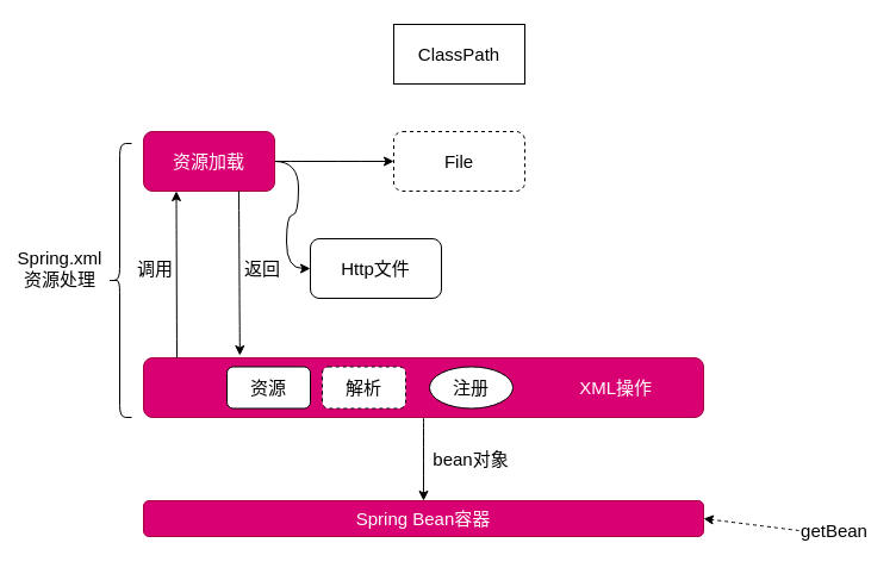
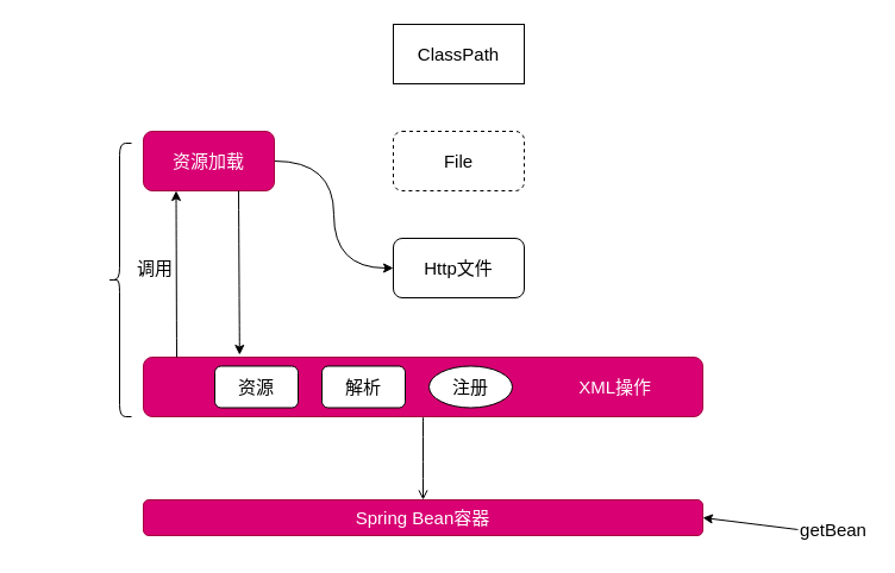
  <mxCell id="0" />
  <mxCell id="1" parent="0" />
  <mxCell id="2" style="edgeStyle=orthogonalEdgeStyle;curved=1;orthogonalLoop=1;jettySize=auto;html=1;entryX=0;entryY=0.5;entryDx=0;entryDy=0;fontSize=15;strokeColor=default;" edge="1" parent="1" source="4" target="7"><mxGeometry relative="1" as="geometry" /></mxCell>
- <mxCell id="3" style="edgeStyle=orthogonalEdgeStyle;curved=1;orthogonalLoop=1;jettySize=auto;html=1;entryX=0;entryY=0.5;entryDx=0;entryDy=0;fontSize=15;strokeColor=default;" edge="1" parent="1" source="4" target="6"><mxGeometry relative="1" as="geometry" /></mxCell>
  <mxCell id="4" value="&lt;font style=&quot;font-size: 15px&quot;&gt;资源加载&lt;/font&gt;" style="rounded=1;whiteSpace=wrap;html=1;fillColor=#d80073;fontColor=#ffffff;strokeColor=#A50040;" vertex="1" parent="1"><mxGeometry x="120" y="110" width="110" height="50" as="geometry" /></mxCell>
  <mxCell id="5" value="&lt;font style=&quot;font-size: 15px&quot;&gt;ClassPath&lt;/font&gt;" style="whiteSpace=wrap;html=1;rounded=0;" vertex="1" parent="1"><mxGeometry x="330" y="20" width="110" height="50" as="geometry" /></mxCell>
  <mxCell id="6" value="&lt;font style=&quot;font-size: 15px&quot;&gt;File&lt;/font&gt;" style="rounded=1;whiteSpace=wrap;html=1;dashed=1;" vertex="1" parent="1"><mxGeometry x="330" y="110" width="110" height="50" as="geometry" /></mxCell>
- <mxCell id="7" value="&lt;font style=&quot;font-size: 15px&quot;&gt;Http文件&lt;/font&gt;" style="rounded=1;whiteSpace=wrap;html=1;" vertex="1" parent="1"><mxGeometry x="260" y="200" width="110" height="50" as="geometry" /></mxCell>
- <mxCell id="8" value="" style="edgeStyle=orthogonalEdgeStyle;curved=1;orthogonalLoop=1;jettySize=auto;html=1;fontSize=15;startArrow=none;startFill=0;endArrow=classic;endFill=1;strokeColor=default;" edge="1" parent="1" source="9" target="17"><mxGeometry relative="1" as="geometry" /></mxCell>
+ <mxCell id="7" value="&lt;font style=&quot;font-size: 15px&quot;&gt;Http文件&lt;/font&gt;" style="rounded=1;whiteSpace=wrap;html=1;" vertex="1" parent="1"><mxGeometry x="330" y="200" width="110" height="50" as="geometry" /></mxCell>
+ <mxCell id="8" value="" style="edgeStyle=orthogonalEdgeStyle;curved=1;orthogonalLoop=1;jettySize=auto;html=1;fontSize=15;startArrow=none;startFill=0;endArrow=open;endFill=1;strokeColor=default;" edge="1" parent="1" source="9" target="17"><mxGeometry relative="1" as="geometry" /></mxCell>
  <mxCell id="9" value="&amp;nbsp; &amp;nbsp; &amp;nbsp; &amp;nbsp; &amp;nbsp; &amp;nbsp; &amp;nbsp; &amp;nbsp; &amp;nbsp; &amp;nbsp; &amp;nbsp; &amp;nbsp; &amp;nbsp; &amp;nbsp; &amp;nbsp; &amp;nbsp; &amp;nbsp; &amp;nbsp; &amp;nbsp; &amp;nbsp; &amp;nbsp; &amp;nbsp; &amp;nbsp; &amp;nbsp; &amp;nbsp; &amp;nbsp; &amp;nbsp; &amp;nbsp; &amp;nbsp; &amp;nbsp; &amp;nbsp; &amp;nbsp; &amp;nbsp; &amp;nbsp; &amp;nbsp; &amp;nbsp; &amp;nbsp; &amp;nbsp; &amp;nbsp; &amp;nbsp; &amp;nbsp; &amp;nbsp; &amp;nbsp; &amp;nbsp; &amp;nbsp; &amp;nbsp; &amp;nbsp; &amp;nbsp; &amp;nbsp;&lt;font style=&quot;font-size: 15px&quot;&gt;XML操作&lt;/font&gt;" style="rounded=1;whiteSpace=wrap;html=1;fillColor=#d80073;fontColor=#ffffff;strokeColor=#A50040;" vertex="1" parent="1"><mxGeometry x="120" y="300" width="470" height="50" as="geometry" /></mxCell>
  <mxCell id="10" value="" style="endArrow=none;html=1;fontSize=15;strokeColor=default;curved=1;exitX=0.172;exitY=-0.04;exitDx=0;exitDy=0;startArrow=classic;startFill=1;endFill=0;exitPerimeter=0;" edge="1" parent="1" source="9"><mxGeometry width="50" height="50" relative="1" as="geometry"><mxPoint x="180" y="280" as="sourcePoint" /><mxPoint x="200" y="160" as="targetPoint" /></mxGeometry></mxCell>
  <mxCell id="11" value="" style="endArrow=none;html=1;fontSize=15;strokeColor=default;curved=1;exitX=0.25;exitY=1;exitDx=0;exitDy=0;startArrow=classic;startFill=1;endFill=0;" edge="1" parent="1" source="4"><mxGeometry width="50" height="50" relative="1" as="geometry"><mxPoint x="60" y="250" as="sourcePoint" /><mxPoint x="148" y="300" as="targetPoint" /></mxGeometry></mxCell>
  <mxCell id="12" value="调用" style="text;html=1;strokeColor=none;fillColor=none;align=center;verticalAlign=middle;whiteSpace=wrap;rounded=0;fontSize=15;" vertex="1" parent="1"><mxGeometry x="100" y="210" width="60" height="30" as="geometry" /></mxCell>
- <mxCell id="13" value="返回" style="text;html=1;strokeColor=none;fillColor=none;align=center;verticalAlign=middle;whiteSpace=wrap;rounded=0;fontSize=15;" vertex="1" parent="1"><mxGeometry x="190" y="210" width="60" height="30" as="geometry" /></mxCell>
- <mxCell id="14" value="资源" style="rounded=1;whiteSpace=wrap;html=1;fontSize=15;" vertex="1" parent="1"><mxGeometry x="190" y="307.5" width="70" height="35" as="geometry" /></mxCell>
- <mxCell id="15" value="解析" style="rounded=1;whiteSpace=wrap;html=1;fontSize=15;dashed=1;" vertex="1" parent="1"><mxGeometry x="270" y="307.5" width="70" height="35" as="geometry" /></mxCell>
+ <mxCell id="14" value="资源" style="rounded=1;whiteSpace=wrap;html=1;fontSize=15;" vertex="1" parent="1"><mxGeometry x="180" y="307.5" width="70" height="35" as="geometry" /></mxCell>
+ <mxCell id="15" value="解析" style="rounded=1;whiteSpace=wrap;html=1;fontSize=15;" vertex="1" parent="1"><mxGeometry x="270" y="307.5" width="70" height="35" as="geometry" /></mxCell>
  <mxCell id="16" value="注册" style="ellipse;whiteSpace=wrap;html=1;fontSize=15;" vertex="1" parent="1"><mxGeometry x="360" y="307.5" width="70" height="35" as="geometry" /></mxCell>
  <mxCell id="17" value="&lt;font style=&quot;font-size: 15px&quot;&gt;Spring Bean容器&lt;/font&gt;" style="rounded=1;whiteSpace=wrap;html=1;fillColor=#d80073;fontColor=#ffffff;strokeColor=#A50040;" vertex="1" parent="1"><mxGeometry x="120" y="420" width="470" height="30" as="geometry" /></mxCell>
  <mxCell id="18" value="getBean" style="text;html=1;strokeColor=none;fillColor=none;align=center;verticalAlign=middle;whiteSpace=wrap;rounded=0;fontSize=15;" vertex="1" parent="1"><mxGeometry x="670" y="430" width="60" height="30" as="geometry" /></mxCell>
- <mxCell id="19" value="" style="endArrow=classic;html=1;fontSize=15;strokeColor=default;curved=1;entryX=1;entryY=0.5;entryDx=0;entryDy=0;exitX=0;exitY=0.5;exitDx=0;exitDy=0;dashed=1;" edge="1" parent="1" source="18" target="17"><mxGeometry width="50" height="50" relative="1" as="geometry"><mxPoint x="650" y="530" as="sourcePoint" /><mxPoint x="700" y="480" as="targetPoint" /></mxGeometry></mxCell>
- <mxCell id="20" value="bean对象" style="text;html=1;strokeColor=none;fillColor=none;align=center;verticalAlign=middle;whiteSpace=wrap;rounded=0;fontSize=15;" vertex="1" parent="1"><mxGeometry x="360" y="370" width="70" height="30" as="geometry" /></mxCell>
+ <mxCell id="19" value="" style="endArrow=classic;html=1;fontSize=15;strokeColor=default;curved=1;entryX=1;entryY=0.5;entryDx=0;entryDy=0;exitX=0;exitY=0.5;exitDx=0;exitDy=0;" edge="1" parent="1" source="18" target="17"><mxGeometry width="50" height="50" relative="1" as="geometry"><mxPoint x="650" y="530" as="sourcePoint" /><mxPoint x="700" y="480" as="targetPoint" /></mxGeometry></mxCell>
  <mxCell id="21" value="" style="shape=curlyBracket;whiteSpace=wrap;html=1;rounded=1;fontSize=15;size=0.5;" vertex="1" parent="1"><mxGeometry x="90" y="120" width="20" height="230" as="geometry" /></mxCell>
- <mxCell id="22" value="Spring.xml资源处理" style="text;html=1;strokeColor=none;fillColor=none;align=center;verticalAlign=middle;whiteSpace=wrap;rounded=0;fontSize=15;" vertex="1" parent="1"><mxGeometry x="20" y="210" width="60" height="30" as="geometry" /></mxCell>
